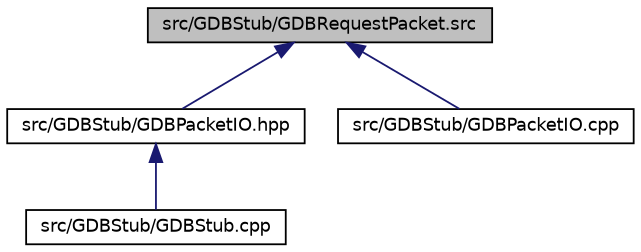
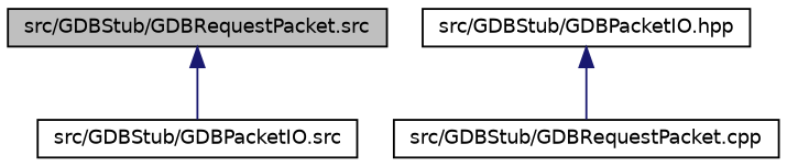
  digraph {
    node [color=black fillcolor=white fontname=Helvetica fontsize=10 shape=record style=filled]
    edge [color=midnightblue dir=back fontname=Helvetica fontsize=10 labelfontname=Helvetica labelfontsize=10 style=solid]
    n1 [fillcolor=grey75 fontcolor=black height=0.2 label="src/GDBStub/GDBRequestPacket.src" width=0.4]
    n2 [height=0.2 label="src/GDBStub/GDBPacketIO.hpp" width=0.4]
-   n3 [height=0.2 label="src/GDBStub/GDBPacketIO.cpp" width=0.4]
-   n4 [height=0.2 label="src/GDBStub/GDBStub.cpp" width=0.4]
-   n1 -> n2
+   n3 [height=0.2 label="src/GDBStub/GDBPacketIO.src" width=0.4]
+   n4 [height=0.2 label="src/GDBStub/GDBRequestPacket.cpp" width=0.4]
    n1 -> n3
    n2 -> n4
  }
